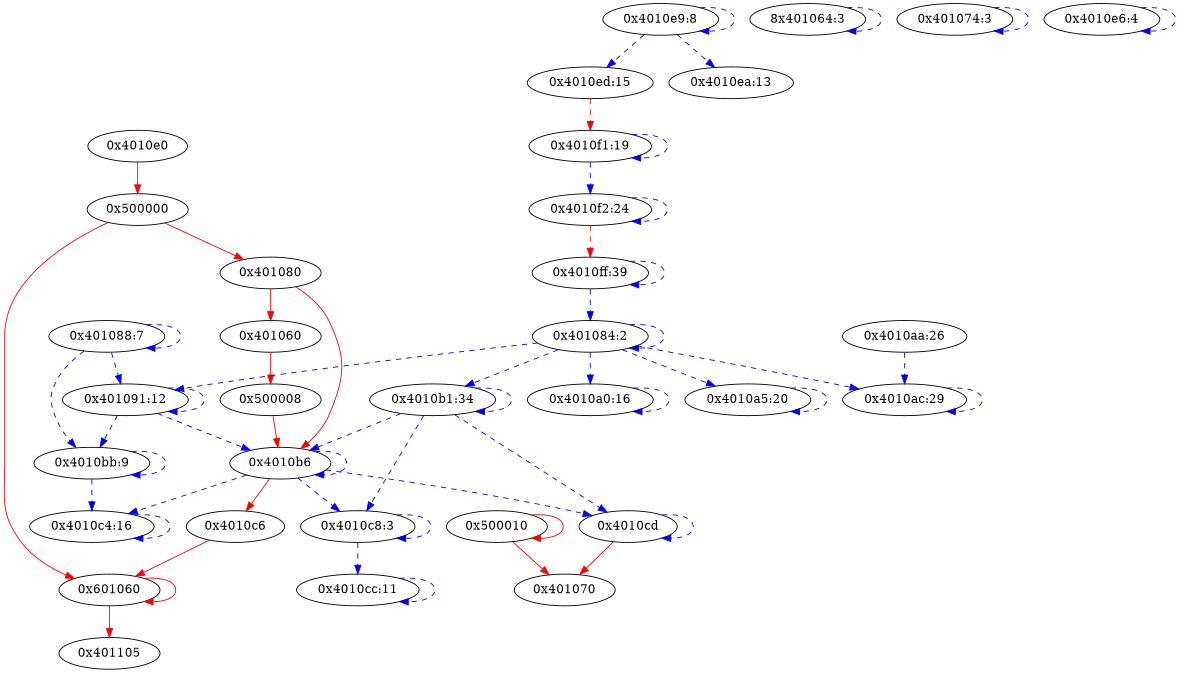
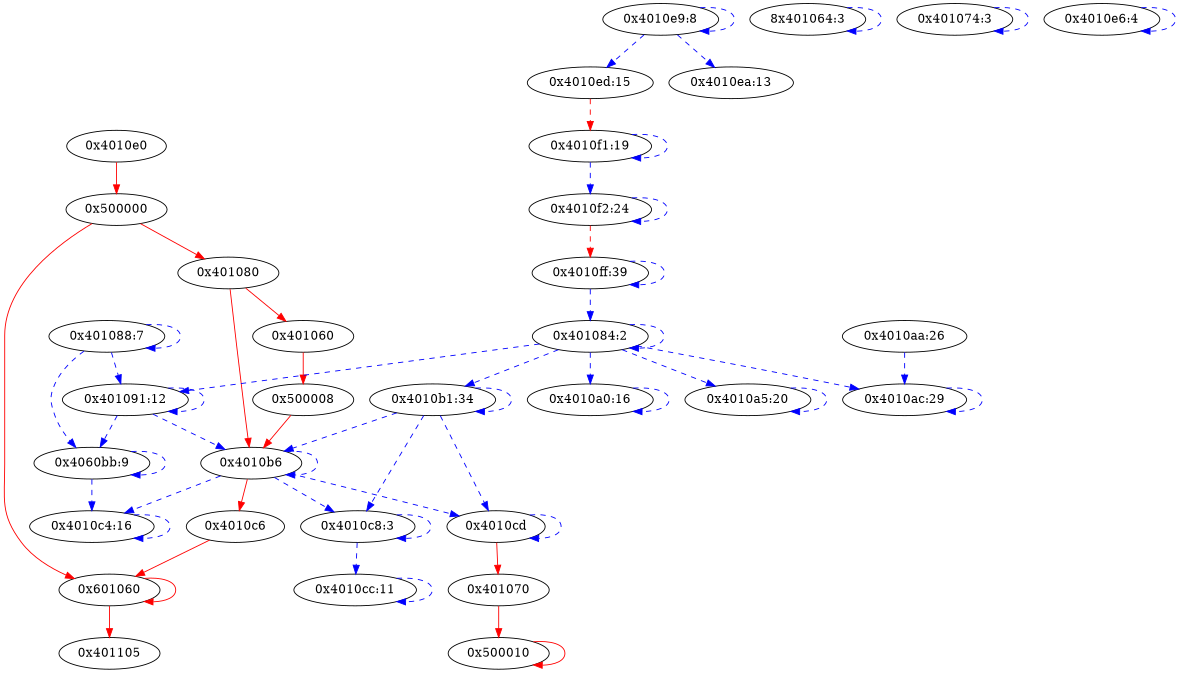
  digraph {
    edge [color=blue style=dashed type=data]
    n1 [label="0x4010e0"]
    n2 [label="0x500000"]
    n3 [label="0x401080"]
    n4 [label="0x601060"]
    n5 [label="0x401060"]
    n6 [label="0x4010b6"]
    n7 [label="0x401105"]
    n8 [label="0x500008"]
    n9 [label="0x4010c6"]
    n10 [label="0x4010cd"]
    n11 [label="0x4010c8:3"]
    n12 [label="0x4010c4:16"]
    n13 [label="0x401070"]
    n14 [label="0x4010cc:11"]
-   n15 [label="0x4010bb:9"]
+   n15 [label="0x4060bb:9"]
    n16 [label="0x500010"]
    n17 [label="8x401064:3"]
    n18 [label="0x401074:3"]
    n19 [label="0x401084:2"]
    n20 [label="0x401091:12"]
    n21 [label="0x4010a0:16"]
    n22 [label="0x4010a5:20"]
    n23 [label="0x4010ac:29"]
    n24 [label="0x4010b1:34"]
    n25 [label="0x401088:7"]
    n26 [label="0x4010aa:26"]
    n27 [label="0x4010e6:4"]
    n28 [label="0x4010e9:8"]
    n29 [label="0x4010ea:13"]
    n30 [label="0x4010ed:15"]
    n31 [label="0x4010f1:19"]
    n32 [label="0x4010f2:24"]
    n33 [label="0x4010ff:39"]
    n1 -> n2 [color=red style=solid type=control]
    n2 -> n3 [color=red style=solid type=control]
    n2 -> n4 [color=red style=solid type=control]
    n3 -> n5 [color=red style=solid type=control]
    n3 -> n6 [color=red style=solid type=control]
    n4 -> n4 [color=red style=solid type=control]
    n4 -> n7 [color=red style=solid type=control]
    n5 -> n8 [color=red style=solid type=control]
    n6 -> n6
    n6 -> n9 [color=red style=solid type=control]
    n6 -> n10
    n6 -> n11
    n6 -> n12
    n8 -> n6 [color=red style=solid type=control]
    n9 -> n4 [color=red style=solid type=control]
    n10 -> n10
    n10 -> n13 [color=red style=solid type=control]
    n11 -> n11
    n11 -> n14
    n12 -> n12
-   n16 -> n13 [color=red style=solid type=control]
+   n13 -> n16 [color=red style=solid type=control]
    n14 -> n14
    n15 -> n12
    n15 -> n15
    n16 -> n16 [color=red style=solid type=control]
    n17 -> n17
    n18 -> n18
    n19 -> n19
    n19 -> n20
    n19 -> n21
    n19 -> n22
    n19 -> n23
    n19 -> n24
    n20 -> n6
    n20 -> n15
    n20 -> n20
    n21 -> n21
    n22 -> n22
    n23 -> n23
    n24 -> n6
    n24 -> n10
    n24 -> n11
    n24 -> n24
    n25 -> n15
    n25 -> n20
    n25 -> n25
    n26 -> n23
    n27 -> n27
    n28 -> n28
    n28 -> n29
    n28 -> n30
    n30 -> n31 [color=red]
    n31 -> n31
    n31 -> n32
    n32 -> n32
    n32 -> n33 [color=red]
    n33 -> n19
    n33 -> n33
  }
